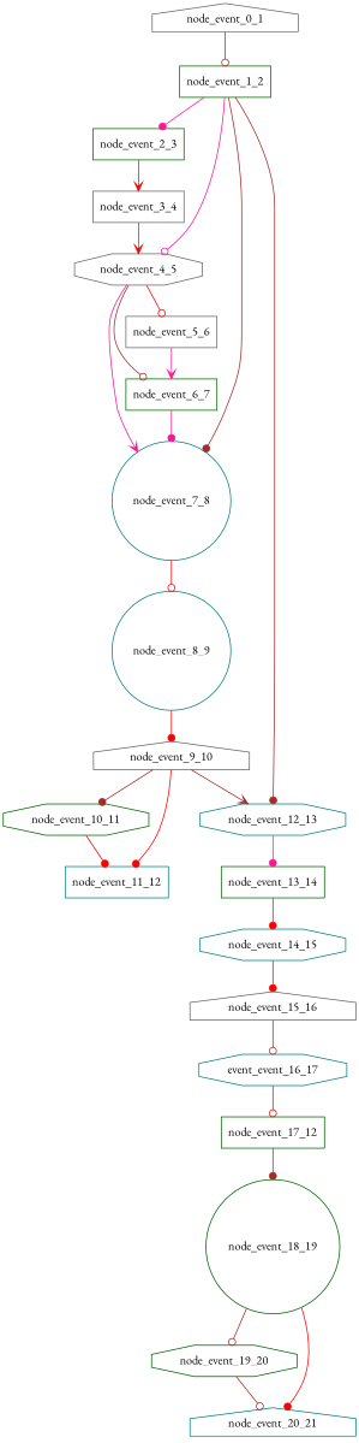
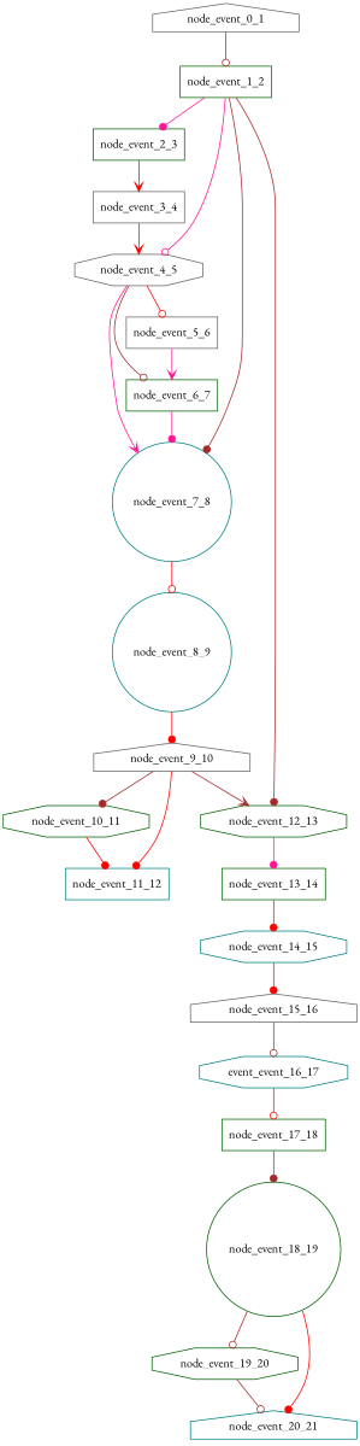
  digraph {
    fontname="EB Garamond"
    node [EventType="DotQasm.Scheduling.IfEvent" Latency="00:00:00.0020000" color=darkgreen fontname="EB Garamond" shape=box]
    edge [arrowhead=dot color=red fontname="EB Garamond"]
    node_event_0_1 [Dependencies=0 Depth=1 EventIndex=0 EventType="DotQasm.Scheduling.GateEvent" Latency="00:00:00.0010000" Priority=0.04000000000000001 color=gray40 shape=house]
    node_event_1_2 [Dependencies=1 Depth=2 EventIndex=1 EventType="DotQasm.Scheduling.BarrierEvent" Latency="00:00:00.0010000" Priority=0.03900000000000001]
    node_event_2_3 [Dependencies=2 Depth=3 EventIndex=2 EventType="DotQasm.Scheduling.GateEvent" Latency="00:00:00.0010000" Priority=0.038000000000000006]
    node_event_4_5 [Dependencies=6 Depth=5 EventIndex=4 Priority=0.034 color=gray40 shape=octagon]
    node_event_7_8 [Dependencies=25 Depth=8 EventIndex=7 Priority=0.028000000000000004 color=teal shape=circle]
-   node_event_12_13 [Dependencies=88 Depth=13 EventIndex=12 Priority=0.018000000000000002 color=teal shape=octagon]
+   node_event_12_13 [Dependencies=88 Depth=13 EventIndex=12 Priority=0.018000000000000002 shape=octagon]
    node_event_3_4 [Dependencies=3 Depth=4 EventIndex=3 EventType="DotQasm.Scheduling.MeasurementEvent" Latency="00:00:00.0030000" Priority=0.037000000000000005 color=gray40]
    node_event_5_6 [Dependencies=7 Depth=6 EventIndex=5 EventType="DotQasm.Scheduling.GateEvent" Latency="00:00:00.0010000" Priority=0.032 color=gray40]
    node_event_6_7 [Dependencies=15 Depth=7 EventIndex=6 EventType="DotQasm.Scheduling.MeasurementEvent" Latency="00:00:00.0030000" Priority=0.031000000000000003]
    node_event_8_9 [Dependencies=26 Depth=9 EventIndex=8 Priority=0.026000000000000002 color=teal shape=circle]
    node_event_13_14 [Dependencies=89 Depth=14 EventIndex=13 Priority=0.016]
    node_event_9_10 [Dependencies=27 Depth=10 EventIndex=9 Priority=0.024 color=gray40 shape=house]
    node_event_10_11 [Dependencies=28 Depth=11 EventIndex=10 EventType="DotQasm.Scheduling.GateEvent" Latency="00:00:00.0010000" Priority=0.022000000000000002 shape=octagon]
    node_event_11_12 [Dependencies=57 Depth=12 EventIndex=11 EventType="DotQasm.Scheduling.MeasurementEvent" Latency="00:00:00.0030000" Priority=0.021 color=teal]
    node_event_14_15 [Dependencies=90 Depth=15 EventIndex=14 Priority=0.014 color=teal shape=octagon]
    node_event_15_16 [Dependencies=91 Depth=16 EventIndex=15 Priority=0.012 color=gray40 shape=house]
    n17 [Dependencies=92 Depth=17 EventIndex=16 Priority=0.01 color=teal label=event_event_16_17 shape=octagon]
-   node_event_17_18 [Dependencies=93 Depth=18 EventIndex=17 Priority=0.008 label=node_event_17_12]
+   node_event_17_18 [Dependencies=93 Depth=18 EventIndex=17 Priority=0.008]
    node_event_18_19 [Dependencies=94 Depth=19 EventIndex=18 Priority=0.006 shape=circle]
    node_event_19_20 [Dependencies=95 Depth=20 EventIndex=19 EventType="DotQasm.Scheduling.GateEvent" Latency="00:00:00.0010000" Priority=0.004 shape=octagon]
    node_event_20_21 [Dependencies=191 Depth=21 EventIndex=20 EventType="DotQasm.Scheduling.MeasurementEvent" Latency="00:00:00.0030000" Priority=0.003 color=teal shape=house]
    node_event_0_1 -> node_event_1_2 [arrowhead=odot color=brown]
    node_event_1_2 -> node_event_2_3 [color=deeppink]
    node_event_1_2 -> node_event_4_5 [arrowhead=odot color=deeppink]
    node_event_1_2 -> node_event_7_8 [color=brown]
    node_event_1_2 -> node_event_12_13 [color=brown]
    node_event_2_3 -> node_event_3_4 [arrowhead=vee]
    node_event_4_5 -> node_event_7_8 [arrowhead=vee color=deeppink]
    node_event_4_5 -> node_event_5_6 [arrowhead=odot]
    node_event_4_5 -> node_event_6_7 [arrowhead=odot color=brown]
    node_event_7_8 -> node_event_8_9 [arrowhead=odot]
    node_event_12_13 -> node_event_13_14 [color=deeppink]
    node_event_3_4 -> node_event_4_5 [arrowhead=vee]
    node_event_5_6 -> node_event_6_7 [arrowhead=vee color=deeppink]
    node_event_6_7 -> node_event_7_8 [color=deeppink]
    node_event_8_9 -> node_event_9_10
    node_event_13_14 -> node_event_14_15
    node_event_9_10 -> node_event_12_13 [arrowhead=vee color=brown]
    node_event_9_10 -> node_event_10_11 [color=brown]
    node_event_9_10 -> node_event_11_12
    node_event_10_11 -> node_event_11_12
    node_event_14_15 -> node_event_15_16
    node_event_15_16 -> n17 [arrowhead=odot color=brown]
    n17 -> node_event_17_18 [arrowhead=odot]
    node_event_17_18 -> node_event_18_19 [color=brown]
    node_event_18_19 -> node_event_19_20 [arrowhead=odot color=brown]
    node_event_18_19 -> node_event_20_21
    node_event_19_20 -> node_event_20_21 [arrowhead=odot color=brown]
  }
